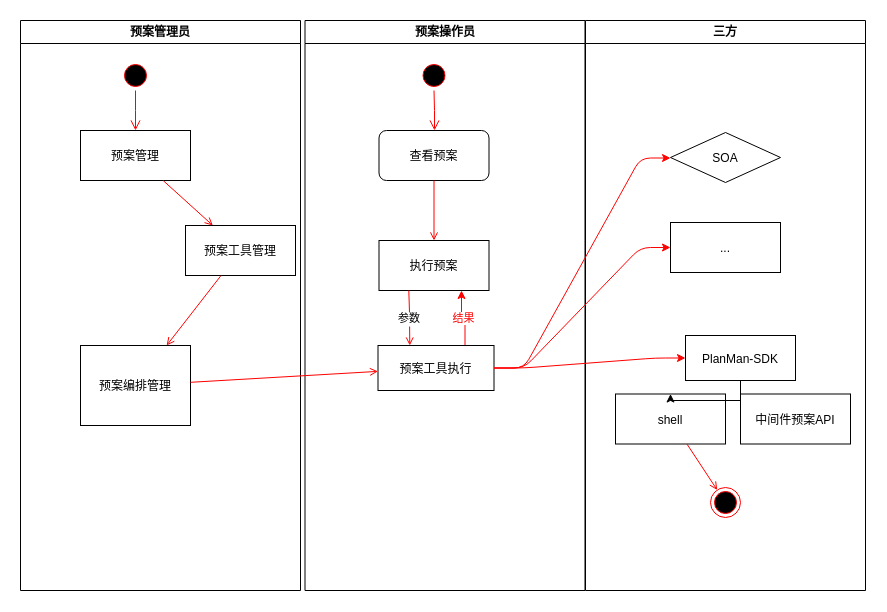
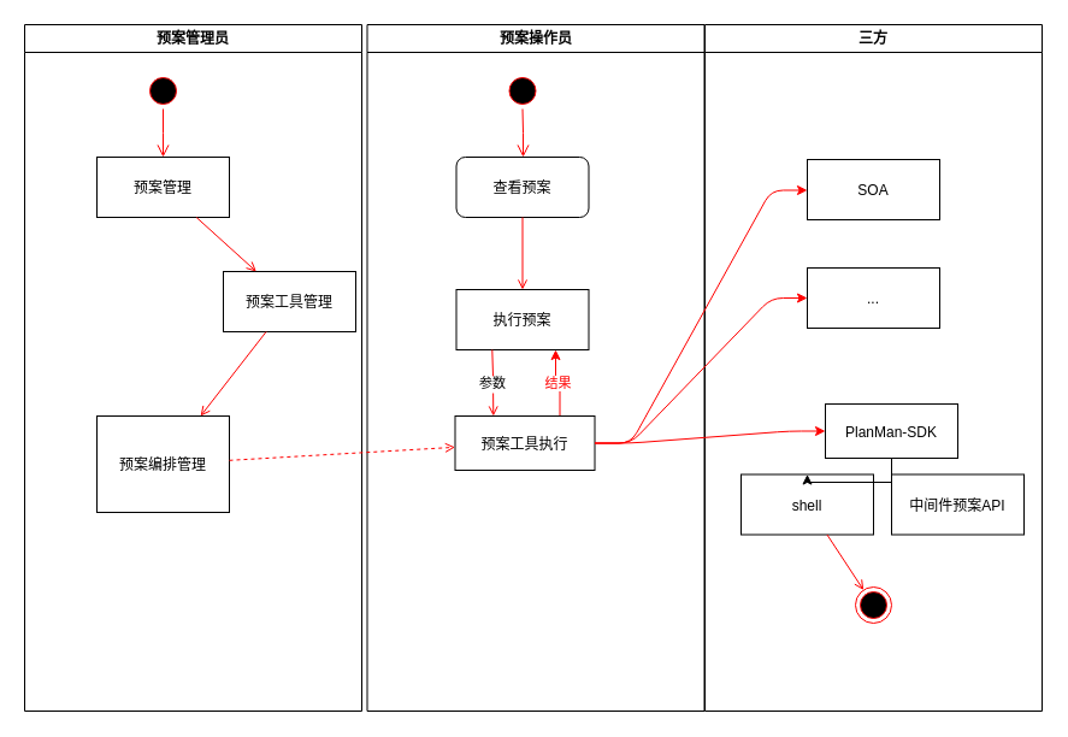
  <mxCell id="0" />
  <mxCell id="1" parent="0" />
  <mxCell id="2" value="预案管理员" style="swimlane;whiteSpace=wrap" parent="1" vertex="1"><mxGeometry x="20" y="20" width="280" height="570" as="geometry" /></mxCell>
  <mxCell id="3" value="" style="ellipse;shape=startState;fillColor=#000000;strokeColor=#ff0000;" parent="2" vertex="1"><mxGeometry x="100" y="40" width="30" height="30" as="geometry" /></mxCell>
  <mxCell id="4" value="" style="edgeStyle=elbowEdgeStyle;elbow=horizontal;verticalAlign=bottom;endArrow=open;endSize=8;strokeColor=#FF0000;endFill=1;rounded=0" parent="2" source="3" target="5" edge="1"><mxGeometry x="100" y="40" as="geometry"><mxPoint x="115" y="110" as="targetPoint" /></mxGeometry></mxCell>
  <mxCell id="5" value="预案管理" style="" parent="2" vertex="1"><mxGeometry x="60" y="110" width="110" height="50" as="geometry" /></mxCell>
  <mxCell id="6" value="预案工具管理" style="" parent="2" vertex="1"><mxGeometry x="165" y="205" width="110" height="50" as="geometry" /></mxCell>
  <mxCell id="7" value="" style="endArrow=open;strokeColor=#FF0000;endFill=1;rounded=0" parent="2" source="5" target="6" edge="1"><mxGeometry relative="1" as="geometry" /></mxCell>
  <mxCell id="8" value="预案编排管理" style="" parent="2" vertex="1"><mxGeometry x="60" y="325" width="110" height="80" as="geometry" /></mxCell>
  <mxCell id="9" value="" style="endArrow=open;strokeColor=#FF0000;endFill=1;rounded=0" parent="2" source="6" target="8" edge="1"><mxGeometry relative="1" as="geometry" /></mxCell>
  <mxCell id="10" value="预案操作员" style="swimlane;whiteSpace=wrap" parent="1" vertex="1"><mxGeometry x="304.5" y="20" width="280" height="570" as="geometry" /></mxCell>
  <mxCell id="11" value="" style="ellipse;shape=startState;fillColor=#000000;strokeColor=#ff0000;" parent="10" vertex="1"><mxGeometry x="114" y="40" width="30" height="30" as="geometry" /></mxCell>
  <mxCell id="12" value="" style="edgeStyle=elbowEdgeStyle;elbow=horizontal;verticalAlign=bottom;endArrow=open;endSize=8;strokeColor=#FF0000;endFill=1;rounded=0" parent="10" source="11" target="13" edge="1"><mxGeometry x="94" y="20" as="geometry"><mxPoint x="109" y="90" as="targetPoint" /></mxGeometry></mxCell>
  <mxCell id="13" value="查看预案" style="rounded=1;" parent="10" vertex="1"><mxGeometry x="74" y="110" width="110" height="50" as="geometry" /></mxCell>
  <mxCell id="14" value="执行预案" style="" parent="10" vertex="1"><mxGeometry x="74" y="220" width="110" height="50" as="geometry" /></mxCell>
  <mxCell id="15" value="" style="endArrow=open;strokeColor=#FF0000;endFill=1;rounded=0" parent="10" source="13" target="14" edge="1"><mxGeometry relative="1" as="geometry" /></mxCell>
  <mxCell id="16" value="结果" style="edgeStyle=orthogonalEdgeStyle;rounded=0;orthogonalLoop=1;jettySize=auto;html=1;exitX=0.75;exitY=0;exitDx=0;exitDy=0;entryX=0.75;entryY=1;entryDx=0;entryDy=0;fontColor=#FF0000;strokeColor=#FF0000;" edge="1" parent="10" source="17" target="14"><mxGeometry relative="1" as="geometry" /></mxCell>
  <mxCell id="17" value="预案工具执行" style="" parent="10" vertex="1"><mxGeometry x="73" y="325" width="116" height="45" as="geometry" /></mxCell>
  <mxCell id="18" value="参数" style="endArrow=open;strokeColor=#FF0000;endFill=1;rounded=0" parent="10" edge="1"><mxGeometry relative="1" as="geometry"><mxPoint x="103.798" y="270" as="sourcePoint" /><mxPoint x="104.784" y="325" as="targetPoint" /><Array as="points"><mxPoint x="104.5" y="292" /></Array></mxGeometry></mxCell>
  <mxCell id="19" value="三方" style="swimlane;whiteSpace=wrap" parent="1" vertex="1"><mxGeometry x="585" y="20" width="280" height="570" as="geometry" /></mxCell>
  <mxCell id="20" value="shell" style="" parent="19" vertex="1"><mxGeometry x="30" y="373.5" width="110" height="50" as="geometry" /></mxCell>
  <mxCell id="21" value="" style="ellipse;shape=endState;fillColor=#000000;strokeColor=#ff0000" parent="19" vertex="1"><mxGeometry x="125" y="467" width="30" height="30" as="geometry" /></mxCell>
  <mxCell id="22" value="" style="endArrow=open;strokeColor=#FF0000;endFill=1;rounded=0" parent="19" source="20" target="21" edge="1"><mxGeometry relative="1" as="geometry" /></mxCell>
- <mxCell id="23" value="SOA" style="rhombus;" vertex="1" parent="19"><mxGeometry x="85" y="112" width="110" height="50" as="geometry" /></mxCell>
+ <mxCell id="23" value="SOA" style="" vertex="1" parent="19"><mxGeometry x="85" y="112" width="110" height="50" as="geometry" /></mxCell>
  <mxCell id="24" value="..." style="" vertex="1" parent="19"><mxGeometry x="85" y="202" width="110" height="50" as="geometry" /></mxCell>
  <mxCell id="25" value="" style="edgeStyle=orthogonalEdgeStyle;rounded=0;orthogonalLoop=1;jettySize=auto;html=1;" edge="1" parent="19" source="27" target="20"><mxGeometry relative="1" as="geometry" /></mxCell>
  <mxCell id="26" style="edgeStyle=orthogonalEdgeStyle;rounded=0;orthogonalLoop=1;jettySize=auto;html=1;entryX=0.5;entryY=0;entryDx=0;entryDy=0;" edge="1" parent="19" source="27" target="28"><mxGeometry relative="1" as="geometry" /></mxCell>
  <mxCell id="27" value="PlanMan-SDK" style="" vertex="1" parent="19"><mxGeometry x="100" y="315" width="110" height="45" as="geometry" /></mxCell>
  <mxCell id="28" value="中间件预案API" style="" vertex="1" parent="19"><mxGeometry x="155" y="373.5" width="110" height="50" as="geometry" /></mxCell>
  <mxCell id="29" value="" style="endArrow=classic;html=1;strokeColor=#FF0000;fontColor=#FF0000;exitX=1;exitY=0.5;exitDx=0;exitDy=0;elbow=vertical;edgeStyle=entityRelationEdgeStyle;" edge="1" parent="19" source="17"><mxGeometry width="50" height="50" relative="1" as="geometry"><mxPoint x="-85" y="352" as="sourcePoint" /><mxPoint x="85" y="137.5" as="targetPoint" /></mxGeometry></mxCell>
- <mxCell id="30" value="" style="endArrow=open;strokeColor=#FF0000;endFill=1;rounded=0" parent="1" source="8" target="17" edge="1"><mxGeometry relative="1" as="geometry" /></mxCell>
+ <mxCell id="30" value="" style="endArrow=open;strokeColor=#FF0000;endFill=1;rounded=0;dashed=1;" parent="1" source="8" target="17" edge="1"><mxGeometry relative="1" as="geometry" /></mxCell>
  <mxCell id="31" value="" style="endArrow=classic;html=1;strokeColor=#FF0000;fontColor=#FF0000;exitX=1;exitY=0.5;exitDx=0;exitDy=0;entryX=0;entryY=0.5;entryDx=0;entryDy=0;elbow=vertical;edgeStyle=entityRelationEdgeStyle;" edge="1" parent="1" source="17" target="24"><mxGeometry width="50" height="50" relative="1" as="geometry"><mxPoint x="1218.5" y="495.5" as="sourcePoint" /><mxPoint x="1395" y="285.5" as="targetPoint" /></mxGeometry></mxCell>
  <mxCell id="32" value="" style="endArrow=classic;html=1;strokeColor=#FF0000;fontColor=#FF0000;exitX=1;exitY=0.5;exitDx=0;exitDy=0;entryX=0;entryY=0.5;entryDx=0;entryDy=0;elbow=vertical;edgeStyle=entityRelationEdgeStyle;" edge="1" parent="1" source="17" target="27"><mxGeometry width="50" height="50" relative="1" as="geometry"><mxPoint x="493.5" y="367.5" as="sourcePoint" /><mxPoint x="670" y="247" as="targetPoint" /></mxGeometry></mxCell>
